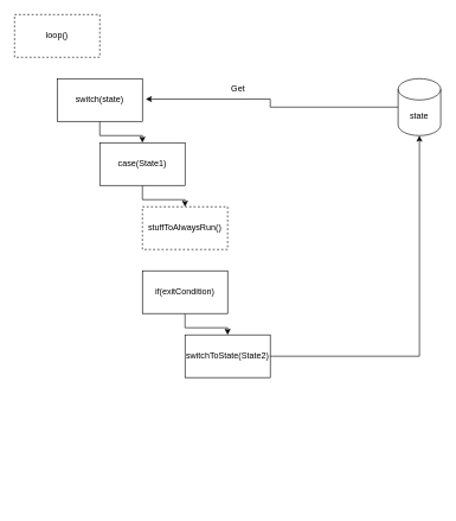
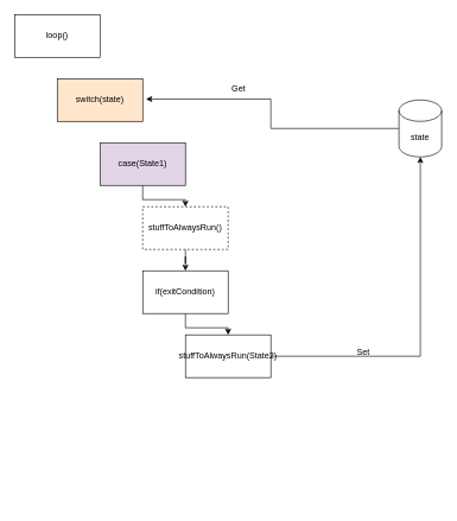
  <mxCell id="0" />
  <mxCell id="1" parent="0" />
- <mxCell id="2" value="&lt;div&gt;loop()&lt;/div&gt;" style="rounded=0;whiteSpace=wrap;html=1;dashed=1;" vertex="1" parent="1"><mxGeometry x="20" y="20" width="120" height="60" as="geometry" /></mxCell>
- <mxCell id="3" style="edgeStyle=orthogonalEdgeStyle;rounded=0;orthogonalLoop=1;jettySize=auto;html=1;" edge="1" parent="1" source="4" target="6"><mxGeometry relative="1" as="geometry" /></mxCell>
- <mxCell id="4" value="switch(state)" style="rounded=0;whiteSpace=wrap;html=1;" vertex="1" parent="1"><mxGeometry x="80" y="110" width="120" height="60" as="geometry" /></mxCell>
+ <mxCell id="2" value="&lt;div&gt;loop()&lt;/div&gt;" style="rounded=0;whiteSpace=wrap;html=1;" vertex="1" parent="1"><mxGeometry x="20" y="20" width="120" height="60" as="geometry" /></mxCell>
+ <mxCell id="4" value="switch(state)" style="rounded=0;whiteSpace=wrap;html=1;fillColor=#ffe6cc;" vertex="1" parent="1"><mxGeometry x="80" y="110" width="120" height="60" as="geometry" /></mxCell>
  <mxCell id="5" style="edgeStyle=orthogonalEdgeStyle;rounded=0;orthogonalLoop=1;jettySize=auto;html=1;entryX=0.5;entryY=0;entryDx=0;entryDy=0;" edge="1" parent="1" source="6" target="8"><mxGeometry relative="1" as="geometry" /></mxCell>
- <mxCell id="6" value="case(State1)" style="rounded=0;whiteSpace=wrap;html=1;" vertex="1" parent="1"><mxGeometry x="140" y="200" width="120" height="60" as="geometry" /></mxCell>
+ <mxCell id="6" value="case(State1)" style="rounded=0;whiteSpace=wrap;html=1;fillColor=#e1d5e7;" vertex="1" parent="1"><mxGeometry x="140" y="200" width="120" height="60" as="geometry" /></mxCell>
+ <mxCell id="7" style="edgeStyle=orthogonalEdgeStyle;rounded=0;orthogonalLoop=1;jettySize=auto;html=1;" edge="1" parent="1" source="8" target="10"><mxGeometry relative="1" as="geometry" /></mxCell>
  <mxCell id="8" value="stuffToAlwaysRun()" style="rounded=0;whiteSpace=wrap;html=1;dashed=1;" vertex="1" parent="1"><mxGeometry x="200" y="290" width="120" height="60" as="geometry" /></mxCell>
  <mxCell id="9" style="edgeStyle=orthogonalEdgeStyle;rounded=0;orthogonalLoop=1;jettySize=auto;html=1;" edge="1" parent="1" source="10" target="13"><mxGeometry relative="1" as="geometry" /></mxCell>
  <mxCell id="10" value="if(exitCondition)" style="rounded=0;whiteSpace=wrap;html=1;" vertex="1" parent="1"><mxGeometry x="200" y="380" width="120" height="60" as="geometry" /></mxCell>
- <mxCell id="11" value="state" style="shape=cylinder3;whiteSpace=wrap;html=1;boundedLbl=1;backgroundOutline=1;size=15;" vertex="1" parent="1"><mxGeometry x="560" y="110" width="60" height="80" as="geometry" /></mxCell>
+ <mxCell id="11" value="state" style="shape=cylinder3;whiteSpace=wrap;html=1;boundedLbl=1;backgroundOutline=1;size=15;" vertex="1" parent="1"><mxGeometry x="560" y="140" width="60" height="80" as="geometry" /></mxCell>
  <mxCell id="12" style="edgeStyle=orthogonalEdgeStyle;rounded=0;orthogonalLoop=1;jettySize=auto;html=1;entryX=1.039;entryY=0.479;entryDx=0;entryDy=0;entryPerimeter=0;" edge="1" parent="1" source="11" target="4"><mxGeometry relative="1" as="geometry" /></mxCell>
- <mxCell id="13" value="switchToState(State2)" style="rounded=0;whiteSpace=wrap;html=1;" vertex="1" parent="1"><mxGeometry x="260" y="470" width="120" height="60" as="geometry" /></mxCell>
+ <mxCell id="13" value="stuffToAlwaysRun(State2)" style="rounded=0;whiteSpace=wrap;html=1;" vertex="1" parent="1"><mxGeometry x="260" y="470" width="120" height="60" as="geometry" /></mxCell>
  <mxCell id="14" style="edgeStyle=orthogonalEdgeStyle;rounded=0;orthogonalLoop=1;jettySize=auto;html=1;entryX=0.5;entryY=1;entryDx=0;entryDy=0;entryPerimeter=0;" edge="1" parent="1" source="13" target="11"><mxGeometry relative="1" as="geometry" /></mxCell>
  <mxCell id="15" style="edgeStyle=orthogonalEdgeStyle;rounded=0;orthogonalLoop=1;jettySize=auto;html=1;entryX=0.5;entryY=0;entryDx=0;entryDy=0;" edge="1" parent="1"><mxGeometry relative="1" as="geometry"><mxPoint x="260.029" y="620" as="sourcePoint" /></mxGeometry></mxCell>
  <mxCell id="16" style="edgeStyle=orthogonalEdgeStyle;rounded=0;orthogonalLoop=1;jettySize=auto;html=1;entryX=0.5;entryY=0;entryDx=0;entryDy=0;" edge="1" parent="1"><mxGeometry relative="1" as="geometry"><mxPoint x="200.029" y="710" as="sourcePoint" /></mxGeometry></mxCell>
+ <mxCell id="17" value="&lt;div&gt;Set&lt;/div&gt;" style="text;html=1;strokeColor=none;fillColor=none;align=center;verticalAlign=middle;whiteSpace=wrap;rounded=0;" vertex="1" parent="1"><mxGeometry x="480" y="480" width="60" height="30" as="geometry" /></mxCell>
  <mxCell id="18" value="&lt;div&gt;Get&lt;/div&gt;" style="text;html=1;strokeColor=none;fillColor=none;align=center;verticalAlign=middle;whiteSpace=wrap;rounded=0;" vertex="1" parent="1"><mxGeometry x="305" y="110" width="60" height="30" as="geometry" /></mxCell>
